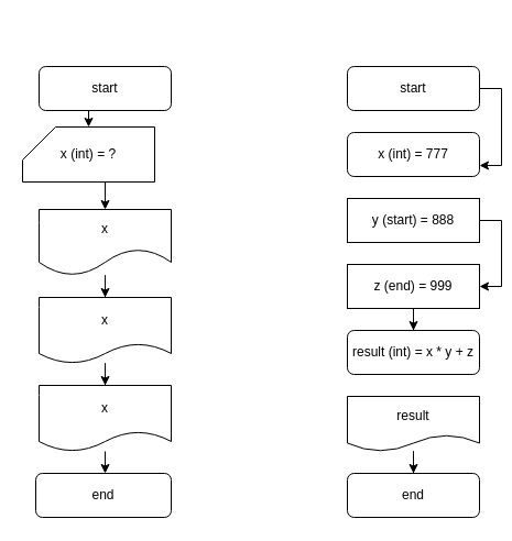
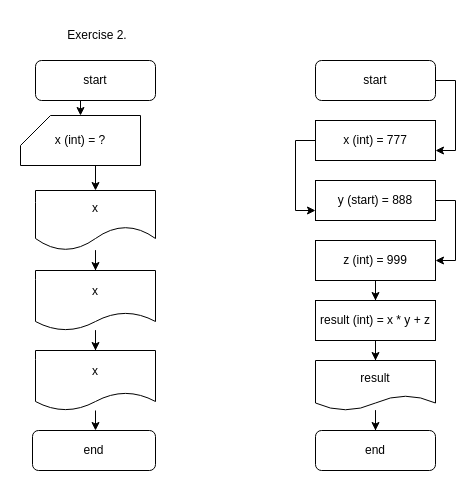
  <mxCell id="0" />
  <mxCell id="1" parent="0" />
  <mxCell id="2" value="start" style="rounded=1;whiteSpace=wrap;html=1;" vertex="1" parent="1"><mxGeometry x="35" y="60" width="120" height="40" as="geometry" /></mxCell>
  <mxCell id="3" value="end" style="rounded=1;whiteSpace=wrap;html=1;" vertex="1" parent="1"><mxGeometry x="32" y="430" width="123" height="40" as="geometry" /></mxCell>
  <mxCell id="4" value="" style="edgeStyle=orthogonalEdgeStyle;rounded=0;orthogonalLoop=1;jettySize=auto;html=1;" edge="1" parent="1" source="5" target="3"><mxGeometry relative="1" as="geometry"><Array as="points"><mxPoint x="94" y="400" /><mxPoint x="94" y="400" /></Array></mxGeometry></mxCell>
  <mxCell id="5" value="x" style="shape=document;whiteSpace=wrap;html=1;boundedLbl=1;" vertex="1" parent="1"><mxGeometry x="35" y="350" width="120" height="60" as="geometry" /></mxCell>
+ <mxCell id="6" value="Exercise 2." style="text;html=1;align=center;verticalAlign=middle;whiteSpace=wrap;rounded=0;" vertex="1" parent="1"><mxGeometry x="44" y="20" width="106" height="30" as="geometry" /></mxCell>
  <mxCell id="7" style="edgeStyle=orthogonalEdgeStyle;rounded=0;orthogonalLoop=1;jettySize=auto;html=1;exitX=1;exitY=0.5;exitDx=0;exitDy=0;entryX=1;entryY=0.75;entryDx=0;entryDy=0;" edge="1" parent="1" source="8" target="20"><mxGeometry relative="1" as="geometry" /></mxCell>
  <mxCell id="8" value="start" style="rounded=1;whiteSpace=wrap;html=1;" vertex="1" parent="1"><mxGeometry x="315" y="60" width="120" height="40" as="geometry" /></mxCell>
  <mxCell id="9" value="end" style="rounded=1;whiteSpace=wrap;html=1;" vertex="1" parent="1"><mxGeometry x="315" y="430" width="120" height="40" as="geometry" /></mxCell>
  <mxCell id="10" style="edgeStyle=orthogonalEdgeStyle;rounded=0;orthogonalLoop=1;jettySize=auto;html=1;exitX=0.5;exitY=1;exitDx=0;exitDy=0;exitPerimeter=0;entryX=0.5;entryY=0;entryDx=0;entryDy=0;" edge="1" parent="1" source="11" target="15"><mxGeometry relative="1" as="geometry" /></mxCell>
  <mxCell id="11" value="x (int) = ?" style="shape=card;whiteSpace=wrap;html=1;" vertex="1" parent="1"><mxGeometry x="20" y="115" width="120" height="50" as="geometry" /></mxCell>
  <mxCell id="12" value="" style="edgeStyle=orthogonalEdgeStyle;rounded=0;orthogonalLoop=1;jettySize=auto;html=1;" edge="1" parent="1" source="13" target="5"><mxGeometry relative="1" as="geometry" /></mxCell>
  <mxCell id="13" value="x" style="shape=document;whiteSpace=wrap;html=1;boundedLbl=1;" vertex="1" parent="1"><mxGeometry x="35" y="270" width="120" height="60" as="geometry" /></mxCell>
  <mxCell id="14" value="" style="edgeStyle=orthogonalEdgeStyle;rounded=0;orthogonalLoop=1;jettySize=auto;html=1;" edge="1" parent="1" source="15" target="13"><mxGeometry relative="1" as="geometry" /></mxCell>
  <mxCell id="15" value="x" style="shape=document;whiteSpace=wrap;html=1;boundedLbl=1;size=0.4;" vertex="1" parent="1"><mxGeometry x="35" y="190" width="120" height="60" as="geometry" /></mxCell>
  <mxCell id="16" style="edgeStyle=orthogonalEdgeStyle;rounded=0;orthogonalLoop=1;jettySize=auto;html=1;exitX=0.5;exitY=1;exitDx=0;exitDy=0;entryX=0.5;entryY=0;entryDx=0;entryDy=0;entryPerimeter=0;" edge="1" parent="1" source="2" target="11"><mxGeometry relative="1" as="geometry" /></mxCell>
  <mxCell id="17" value="" style="edgeStyle=orthogonalEdgeStyle;rounded=0;orthogonalLoop=1;jettySize=auto;html=1;" edge="1" parent="1" source="18" target="9"><mxGeometry relative="1" as="geometry" /></mxCell>
  <mxCell id="18" value="result" style="shape=document;whiteSpace=wrap;html=1;boundedLbl=1;" vertex="1" parent="1"><mxGeometry x="315" y="360" width="120" height="50" as="geometry" /></mxCell>
- <mxCell id="20" value="x (int) = 777" style="whiteSpace=wrap;html=1;rounded=1;" vertex="1" parent="1"><mxGeometry x="315" y="120" width="120" height="40" as="geometry" /></mxCell>
+ <mxCell id="19" style="edgeStyle=orthogonalEdgeStyle;rounded=0;orthogonalLoop=1;jettySize=auto;html=1;exitX=0;exitY=0.5;exitDx=0;exitDy=0;entryX=0;entryY=0.75;entryDx=0;entryDy=0;" edge="1" parent="1" source="20" target="22"><mxGeometry relative="1" as="geometry" /></mxCell>
+ <mxCell id="20" value="x (int) = 777" style="rounded=0;whiteSpace=wrap;html=1;" vertex="1" parent="1"><mxGeometry x="315" y="120" width="120" height="40" as="geometry" /></mxCell>
  <mxCell id="21" style="edgeStyle=orthogonalEdgeStyle;rounded=0;orthogonalLoop=1;jettySize=auto;html=1;exitX=1;exitY=0.5;exitDx=0;exitDy=0;entryX=1;entryY=0.5;entryDx=0;entryDy=0;" edge="1" parent="1" source="22" target="24"><mxGeometry relative="1" as="geometry" /></mxCell>
  <mxCell id="22" value="y (start) = 888" style="rounded=0;whiteSpace=wrap;html=1;" vertex="1" parent="1"><mxGeometry x="315" y="180" width="120" height="40" as="geometry" /></mxCell>
  <mxCell id="23" style="edgeStyle=orthogonalEdgeStyle;rounded=0;orthogonalLoop=1;jettySize=auto;html=1;entryX=0.5;entryY=0;entryDx=0;entryDy=0;" edge="1" parent="1" source="24" target="26"><mxGeometry relative="1" as="geometry" /></mxCell>
- <mxCell id="24" value="z (end) = 999" style="rounded=0;whiteSpace=wrap;html=1;" vertex="1" parent="1"><mxGeometry x="315" y="240" width="120" height="40" as="geometry" /></mxCell>
- <mxCell id="26" value="result (int) = x * y + z" style="whiteSpace=wrap;html=1;rounded=1;" vertex="1" parent="1"><mxGeometry x="315" y="300" width="120" height="40" as="geometry" /></mxCell>
+ <mxCell id="24" value="z (int) = 999" style="rounded=0;whiteSpace=wrap;html=1;" vertex="1" parent="1"><mxGeometry x="315" y="240" width="120" height="40" as="geometry" /></mxCell>
+ <mxCell id="25" style="edgeStyle=orthogonalEdgeStyle;rounded=0;orthogonalLoop=1;jettySize=auto;html=1;entryX=0.5;entryY=0;entryDx=0;entryDy=0;" edge="1" parent="1" source="26" target="18"><mxGeometry relative="1" as="geometry" /></mxCell>
+ <mxCell id="26" value="result (int) = x * y + z" style="rounded=0;whiteSpace=wrap;html=1;" vertex="1" parent="1"><mxGeometry x="315" y="300" width="120" height="40" as="geometry" /></mxCell>
